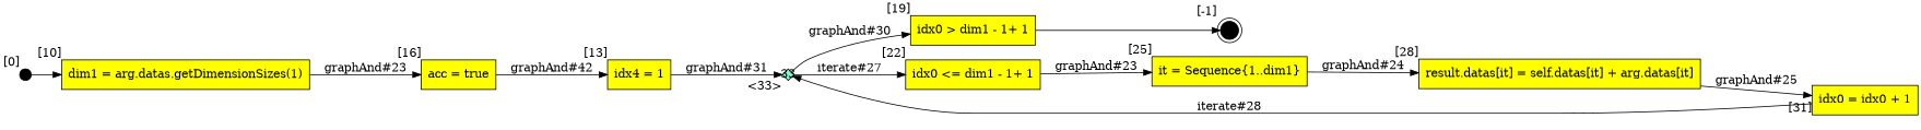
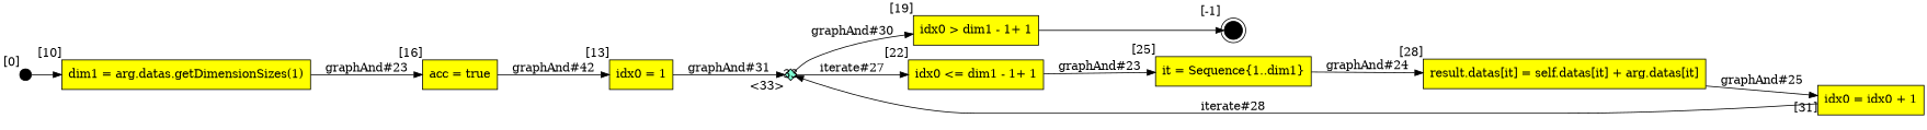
  digraph {
    rankdir=LR
    node [fillcolor=yellow shape=box style=filled]
    n1 [label="acc = true" xlabel="[16]"]
-   n2 [label="idx4 = 1" xlabel="[13]"]
+   n2 [label="idx0 = 1" xlabel="[13]"]
    33 [fillcolor=aquamarine fixedsize=true height=.2 shape=diamond width=.2 xlabel="<33>"]
    n4 [label="idx0 > dim1 - 1+ 1" xlabel="[19]"]
    n5 [label="idx0 <= dim1 - 1+ 1" xlabel="[22]"]
    20 [fillcolor=black fixedsize=true height=.2 shape=doublecircle width=.2 xlabel="[-1]"]
    n7 [label="it = Sequence{1..dim1}" xlabel="[25]"]
    n8 [label="result.datas[it] = self.datas[it] + arg.datas[it]" xlabel="[28]"]
    9 [fillcolor=black fixedsize=true height=.2 shape=circle width=.2 xlabel="[0]"]
    n10 [label="dim1 = arg.datas.getDimensionSizes(1)" xlabel="[10]"]
    n11 [label="idx0 = idx0 + 1" xlabel="[31]"]
    n1 -> n2 [label="graphAnd#42"]
    n2 -> 33 [label="graphAnd#31"]
    33 -> n4 [label="graphAnd#30"]
    33 -> n5 [label="iterate#27"]
    n4 -> 20
    n5 -> n7 [label="graphAnd#23"]
    n7 -> n8 [label="graphAnd#24"]
    n8 -> n11 [label="graphAnd#25"]
    9 -> n10
    n10 -> n1 [label="graphAnd#23"]
    n11 -> 33 [label="iterate#28"]
  }
